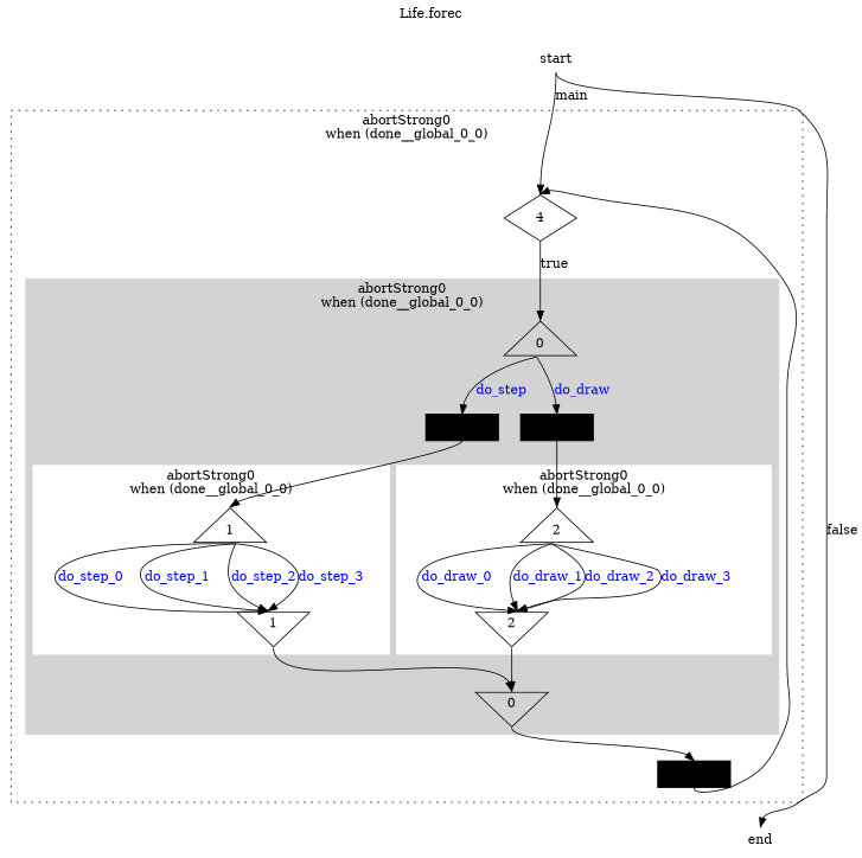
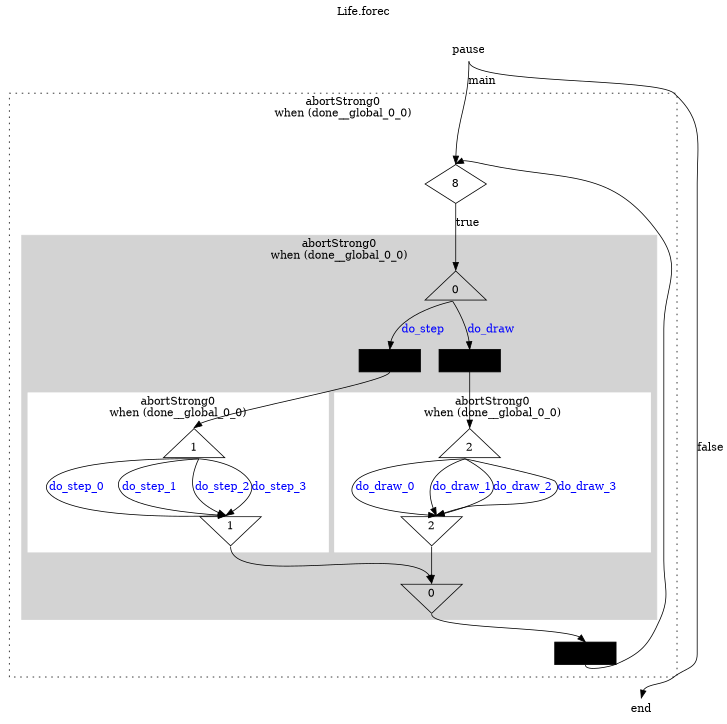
  digraph {
    label="Life.forec"
    labeljust=c
    labelloc=t
    ordering=out
    node [fixedsize=true shape=box]
    edge [headport=n tailport=s]
-   start [height=0.4 shape=plaintext width=1.1]
-   n2 [height=0.7 label=4 shape=diamond width=1.1]
+   start [height=0.4 shape=plaintext width=1.1 label=pause]
+   n2 [height=0.7 label=8 shape=diamond width=1.1]
    pause0_7 [fillcolor=black height=0.4 style=filled width=1.1]
    end [height=0.4 shape=plaintext width=1.1]
    n5 [height=0.7 label=0 shape=triangle width=1.1]
    pause1_0 [fillcolor=black height=0.4 style=filled width=1.1]
    pause2_3 [fillcolor=black height=0.4 style=filled width=1.1]
    n8 [height=0.7 label=0 shape=invtriangle width=1.1]
    n9 [height=0.7 label=1 shape=invtriangle width=1.1]
    n10 [height=0.7 label=2 shape=invtriangle width=1.1]
    n11 [height=0.7 label=1 shape=triangle width=1.1]
    n12 [height=0.7 label=2 shape=triangle width=1.1]
    subgraph sub_1 {
      start
      n2
      pause0_7
      end
    }
    subgraph cluster_2 {
      color=black
      label="abortStrong0\nwhen (done__global_0_0)"
      style=dotted
      subgraph cluster_3 {
        color=black
        label="abortStrong0\nwhen (done__global_0_0)"
        style=invis
        n2
        pause0_7
        subgraph sub_4 {
          color=black
          label="abortStrong0\nwhen (done__global_0_0)"
          style=invis
          n5
          pause1_0
          pause2_3
          n8
          n9
          n10
        }
        subgraph cluster_5 {
          color=lightgrey
          label="abortStrong0\nwhen (done__global_0_0)"
          style=filled
          n5
          pause1_0
          pause2_3
          n8
          subgraph sub_6 {
            color=lightgrey
            label="abortStrong0\nwhen (done__global_0_0)"
            style=filled
          }
          subgraph sub_7 {
            color=lightgrey
            label="abortStrong0\nwhen (done__global_0_0)"
            style=filled
          }
          subgraph cluster_8 {
            color=white
            label="abortStrong0\nwhen (done__global_0_0)"
            style=filled
            n9
            n11
          }
          subgraph cluster_9 {
            color=white
            label="abortStrong0\nwhen (done__global_0_0)"
            style=filled
            n10
            n12
          }
        }
      }
    }
    start -> n2 [style=invis]
    start -> n2 [label=main weight=2]
    start -> end [label=false]
    n2 -> n5 [label=true weight=2]
    pause0_7 -> n2 [constraint=false]
    pause0_7 -> end [style=invis]
    n5 -> pause1_0 [style=invis]
    n5 -> pause1_0 [fontcolor=blue label=do_step sametail=0]
    n5 -> pause2_3 [style=invis]
    n5 -> pause2_3 [fontcolor=blue label=do_draw sametail=0]
    pause1_0 -> n11
    pause2_3 -> n12
    n8 -> pause0_7
    n9 -> n8 [style=invis]
    n9 -> n8
    n10 -> n8 [style=invis]
    n10 -> n8
    n11 -> n9 [fontcolor=blue label=do_step_0 samehead=0 sametail=0]
    n11 -> n9 [fontcolor=blue label=do_step_1 samehead=0 sametail=0]
    n11 -> n9 [fontcolor=blue label=do_step_2 samehead=0 sametail=0]
    n11 -> n9 [fontcolor=blue label=do_step_3 samehead=0 sametail=0]
    n12 -> n10 [fontcolor=blue label=do_draw_0 samehead=0 sametail=0]
    n12 -> n10 [fontcolor=blue label=do_draw_1 samehead=0 sametail=0]
    n12 -> n10 [fontcolor=blue label=do_draw_2 samehead=0 sametail=0]
    n12 -> n10 [fontcolor=blue label=do_draw_3 samehead=0 sametail=0]
  }
